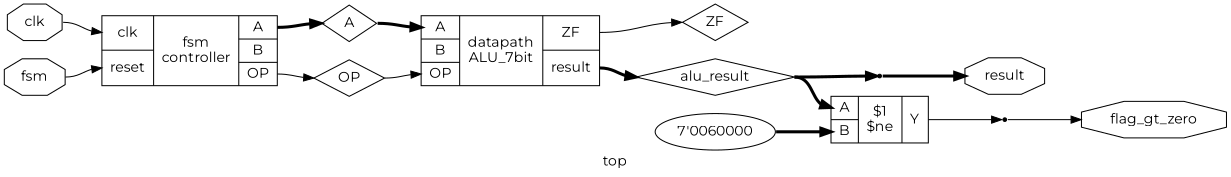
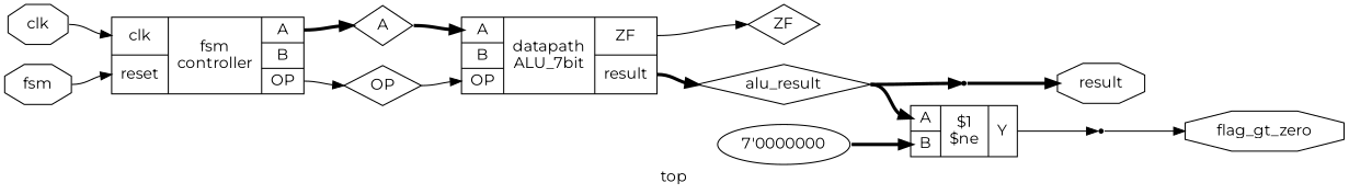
  digraph {
    fontname=Montserrat
    label=top
    rankdir=LR
    remincross=true
    node [color=black fontcolor=black fontname=Montserrat shape=diamond]
    edge [color=black fontcolor=black fontname=Montserrat headport=w tailport=e]
    n1 [label=ZF]
    n2 [label=alu_result]
    n3 [label="{{<p6> A|<p5> B}|$1\n$ne|{<p11> Y}}" shape=record color="" fontcolor=""]
    x1 [shape=point color="" fontcolor=""]
    x2 [shape=point color="" fontcolor=""]
    n6 [label=result shape=octagon]
    n7 [label=OP]
    n8 [label="{{<p6> A|<p5> B|<p4> OP}|datapath\nALU_7bit|{<p2> ZF|<p8> result}}" shape=record color="" fontcolor=""]
    n9 [label=A]
    n10 [label=flag_gt_zero shape=octagon]
    n11 [label=fsm shape=octagon]
    n12 [label="{{<p10> clk|<p9> reset}|fsm\ncontroller|{<p6> A|<p5> B|<p4> OP}}" shape=record color="" fontcolor=""]
    n13 [label=clk shape=octagon]
-   n14 [label="7'0060000" color="" fontcolor="" shape=""]
+   n14 [label="7'0000000" color="" fontcolor="" shape=""]
    n2 -> n3 [headport="p6:w" style="setlinewidth(3)"]
    n2 -> x1 [style="setlinewidth(3)"]
    n3 -> x2 [tailport="p11:e"]
    x1 -> n6 [style="setlinewidth(3)"]
    x2 -> n10
    n7 -> n8 [headport="p4:w"]
    n8 -> n1 [tailport="p2:e"]
    n8 -> n2 [style="setlinewidth(3)" tailport="p8:e"]
    n9 -> n8 [headport="p6:w" style="setlinewidth(3)"]
    n11 -> n12 [headport="p9:w"]
    n12 -> n7 [tailport="p4:e"]
    n12 -> n9 [style="setlinewidth(3)" tailport="p6:e"]
    n13 -> n12 [headport="p10:w"]
    n14 -> n3 [headport="p5:w" style="setlinewidth(3)"]
  }
